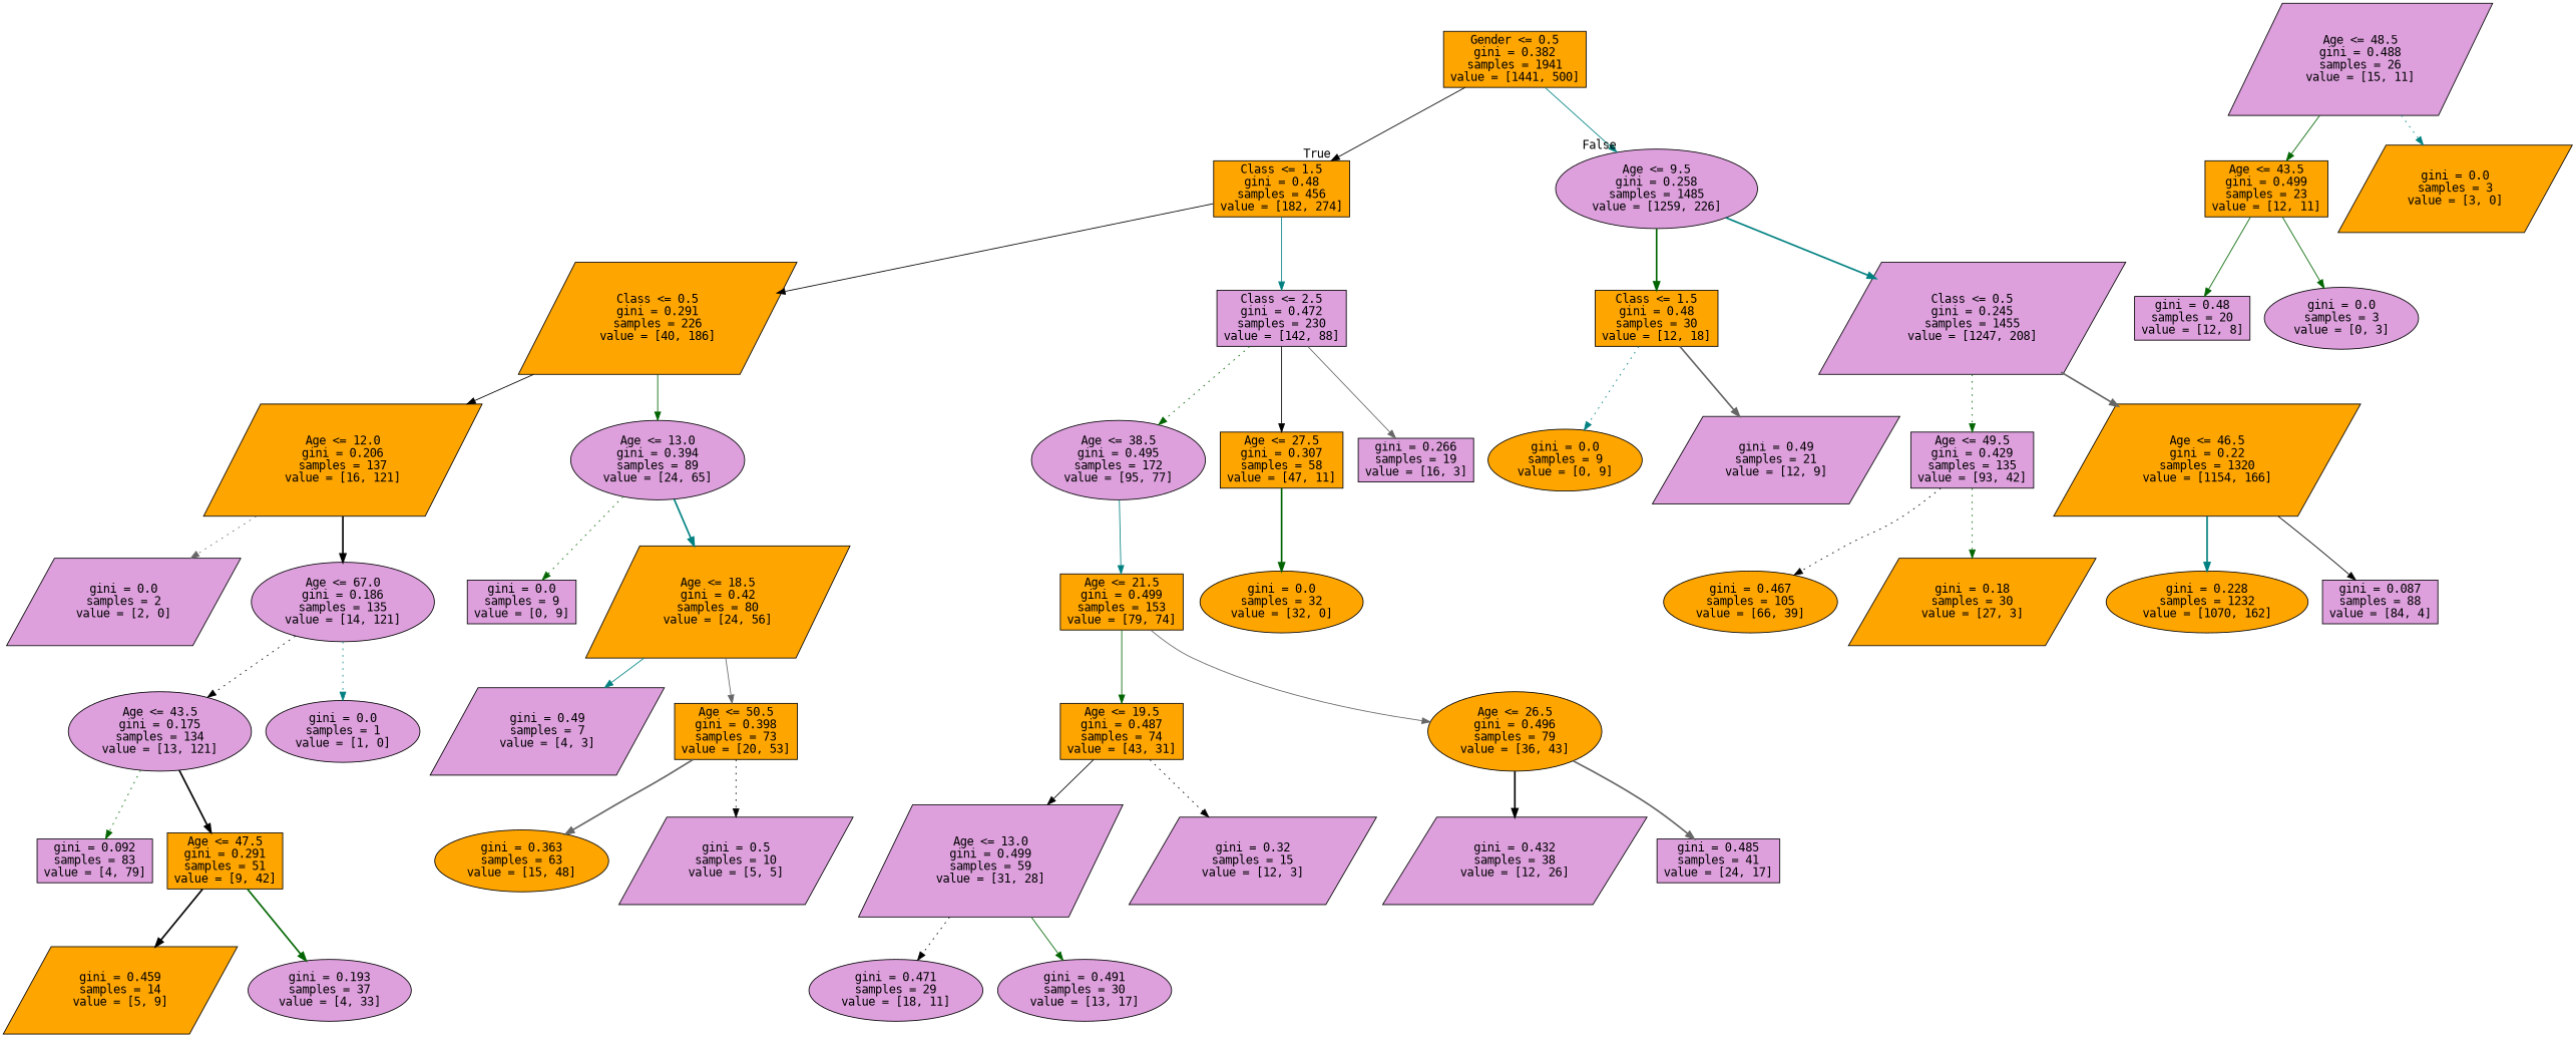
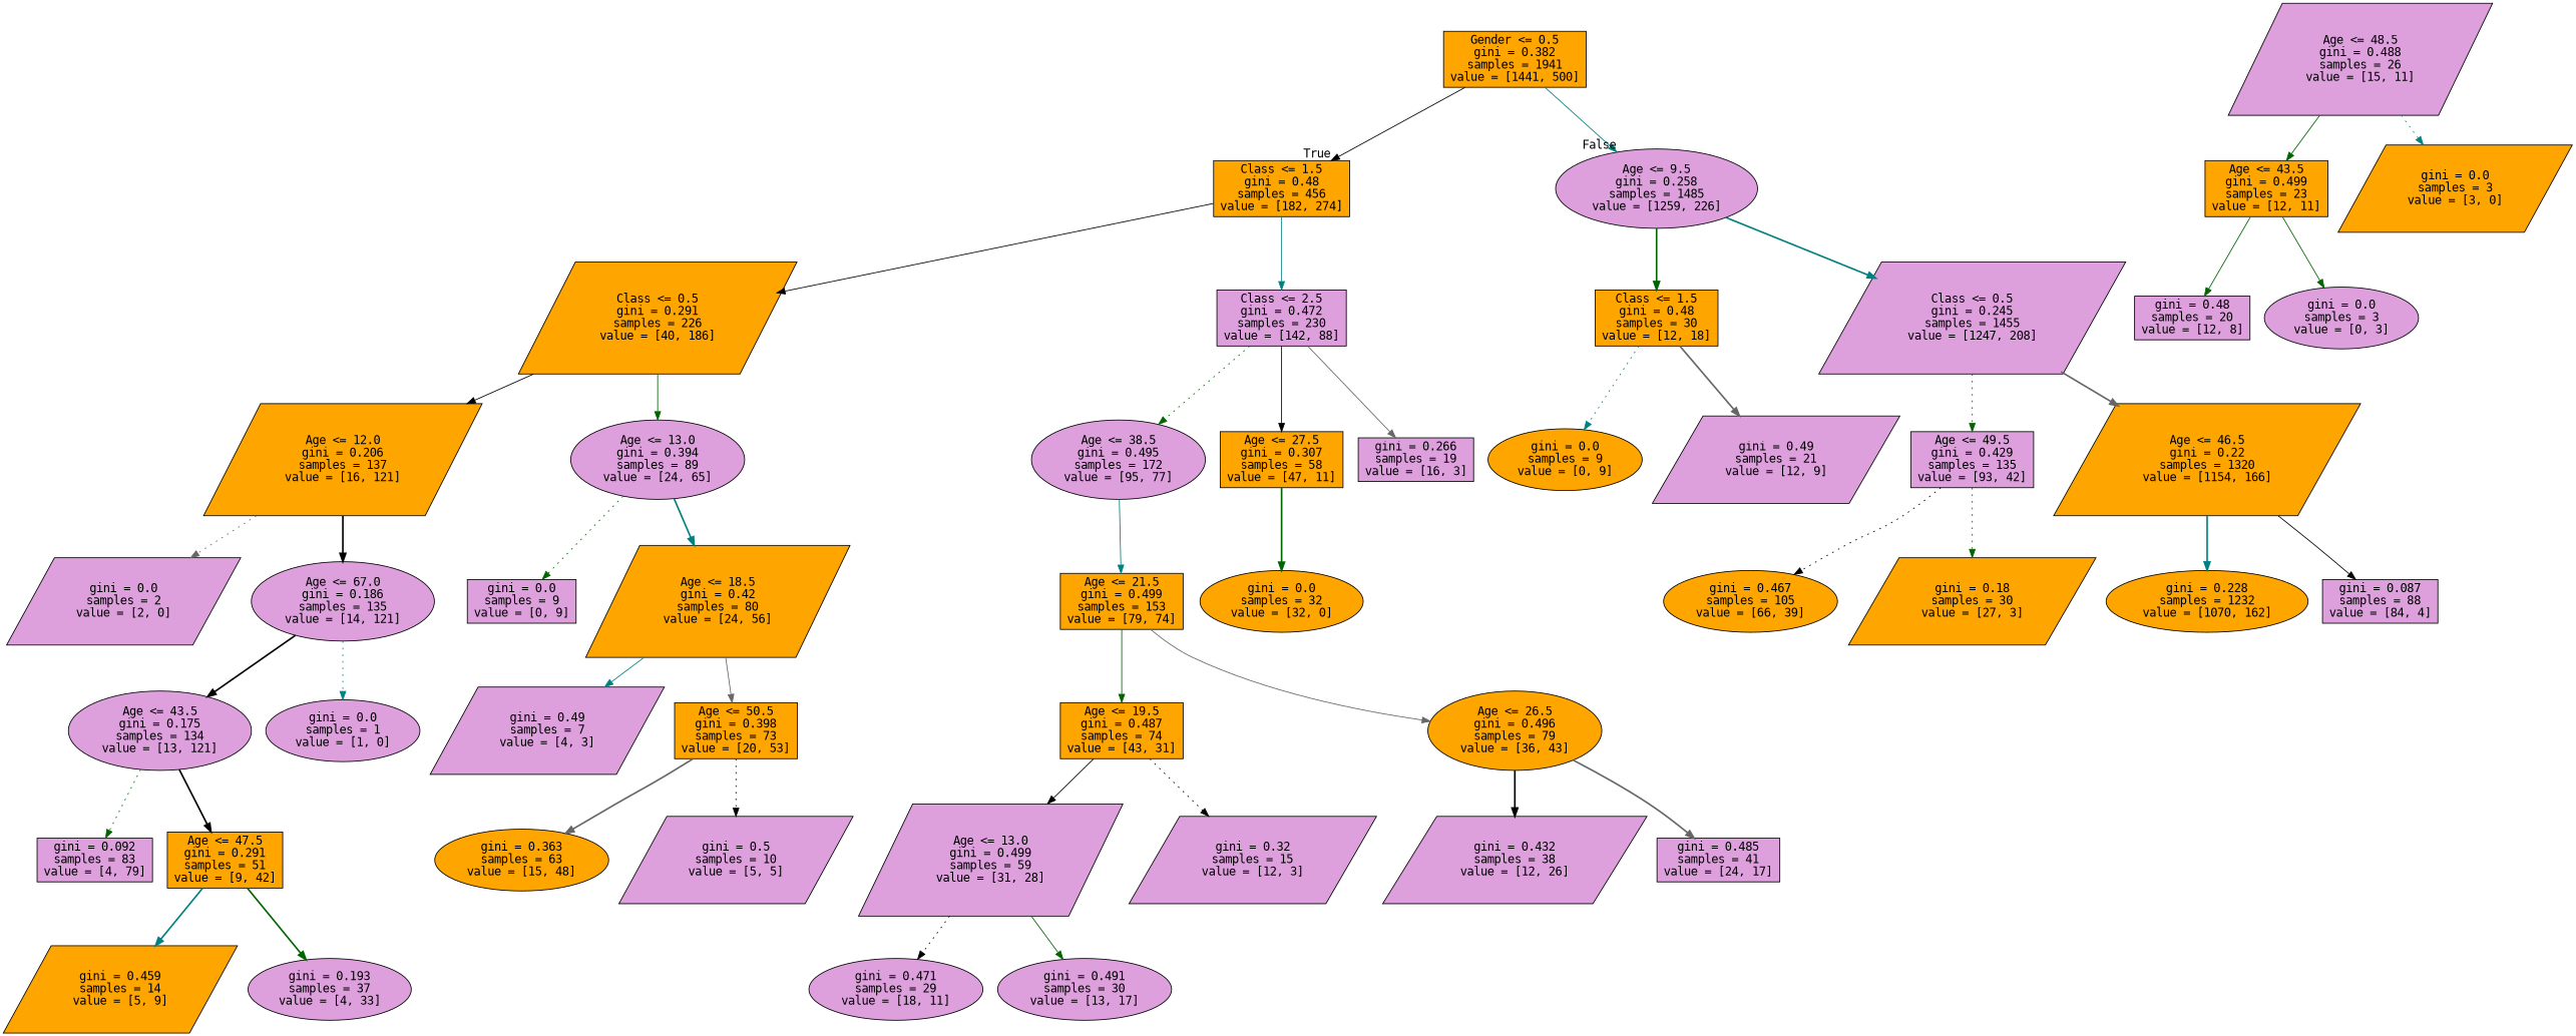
  digraph {
    fontname="DejaVu Sans Mono"
    node [fillcolor=plum fontname="DejaVu Sans Mono" shape=box style=filled]
    edge [color=black fontname="DejaVu Sans Mono" style=solid]
    n1 [fillcolor=orange label="Gender <= 0.5\ngini = 0.382\nsamples = 1941\nvalue = [1441, 500]"]
    n2 [fillcolor=orange label="Class <= 1.5\ngini = 0.48\nsamples = 456\nvalue = [182, 274]"]
    n3 [label="Age <= 9.5\ngini = 0.258\nsamples = 1485\nvalue = [1259, 226]" shape=ellipse]
    n4 [fillcolor=orange label="Class <= 0.5\ngini = 0.291\nsamples = 226\nvalue = [40, 186]" shape=parallelogram]
    n5 [label="Class <= 2.5\ngini = 0.472\nsamples = 230\nvalue = [142, 88]"]
    n6 [fillcolor=orange label="Class <= 1.5\ngini = 0.48\nsamples = 30\nvalue = [12, 18]"]
    n7 [label="Class <= 0.5\ngini = 0.245\nsamples = 1455\nvalue = [1247, 208]" shape=parallelogram]
    n8 [fillcolor=orange label="Age <= 12.0\ngini = 0.206\nsamples = 137\nvalue = [16, 121]" shape=parallelogram]
    n9 [label="Age <= 13.0\ngini = 0.394\nsamples = 89\nvalue = [24, 65]" shape=ellipse]
    n10 [label="Age <= 38.5\ngini = 0.495\nsamples = 172\nvalue = [95, 77]" shape=ellipse]
    n11 [fillcolor=orange label="Age <= 27.5\ngini = 0.307\nsamples = 58\nvalue = [47, 11]"]
    n12 [label="gini = 0.266\nsamples = 19\nvalue = [16, 3]"]
    n13 [label="gini = 0.0\nsamples = 2\nvalue = [2, 0]" shape=parallelogram]
    n14 [label="Age <= 67.0\ngini = 0.186\nsamples = 135\nvalue = [14, 121]" shape=ellipse]
    n15 [label="gini = 0.0\nsamples = 9\nvalue = [0, 9]"]
    n16 [fillcolor=orange label="Age <= 18.5\ngini = 0.42\nsamples = 80\nvalue = [24, 56]" shape=parallelogram]
    n17 [label="Age <= 43.5\ngini = 0.175\nsamples = 134\nvalue = [13, 121]" shape=ellipse]
    n18 [label="gini = 0.0\nsamples = 1\nvalue = [1, 0]" shape=ellipse]
    n19 [label="gini = 0.092\nsamples = 83\nvalue = [4, 79]"]
    n20 [fillcolor=orange label="Age <= 47.5\ngini = 0.291\nsamples = 51\nvalue = [9, 42]"]
    n21 [fillcolor=orange label="gini = 0.459\nsamples = 14\nvalue = [5, 9]" shape=parallelogram]
    n22 [label="gini = 0.193\nsamples = 37\nvalue = [4, 33]" shape=ellipse]
    n23 [label="gini = 0.49\nsamples = 7\nvalue = [4, 3]" shape=parallelogram]
    n24 [fillcolor=orange label="Age <= 50.5\ngini = 0.398\nsamples = 73\nvalue = [20, 53]"]
    n25 [fillcolor=orange label="gini = 0.363\nsamples = 63\nvalue = [15, 48]" shape=ellipse]
    n26 [label="gini = 0.5\nsamples = 10\nvalue = [5, 5]" shape=parallelogram]
    n27 [fillcolor=orange label="Age <= 21.5\ngini = 0.499\nsamples = 153\nvalue = [79, 74]"]
    n28 [fillcolor=orange label="gini = 0.0\nsamples = 32\nvalue = [32, 0]" shape=ellipse]
    n29 [fillcolor=orange label="Age <= 19.5\ngini = 0.487\nsamples = 74\nvalue = [43, 31]"]
    n30 [fillcolor=orange label="Age <= 26.5\ngini = 0.496\nsamples = 79\nvalue = [36, 43]" shape=ellipse]
    n31 [label="Age <= 13.0\ngini = 0.499\nsamples = 59\nvalue = [31, 28]" shape=parallelogram]
    n32 [label="gini = 0.32\nsamples = 15\nvalue = [12, 3]" shape=parallelogram]
    n33 [label="gini = 0.432\nsamples = 38\nvalue = [12, 26]" shape=parallelogram]
    n34 [label="gini = 0.485\nsamples = 41\nvalue = [24, 17]"]
    n35 [label="gini = 0.471\nsamples = 29\nvalue = [18, 11]" shape=ellipse]
    n36 [label="gini = 0.491\nsamples = 30\nvalue = [13, 17]" shape=ellipse]
    n37 [label="Age <= 48.5\ngini = 0.488\nsamples = 26\nvalue = [15, 11]" shape=parallelogram]
    n38 [fillcolor=orange label="Age <= 43.5\ngini = 0.499\nsamples = 23\nvalue = [12, 11]"]
    n39 [fillcolor=orange label="gini = 0.0\nsamples = 3\nvalue = [3, 0]" shape=parallelogram]
    n40 [label="gini = 0.48\nsamples = 20\nvalue = [12, 8]"]
    n41 [label="gini = 0.0\nsamples = 3\nvalue = [0, 3]" shape=ellipse]
    n42 [fillcolor=orange label="gini = 0.0\nsamples = 9\nvalue = [0, 9]" shape=ellipse]
    n43 [label="gini = 0.49\nsamples = 21\nvalue = [12, 9]" shape=parallelogram]
    n44 [label="Age <= 49.5\ngini = 0.429\nsamples = 135\nvalue = [93, 42]"]
    n45 [fillcolor=orange label="Age <= 46.5\ngini = 0.22\nsamples = 1320\nvalue = [1154, 166]" shape=parallelogram]
    n46 [fillcolor=orange label="gini = 0.467\nsamples = 105\nvalue = [66, 39]" shape=ellipse]
    n47 [fillcolor=orange label="gini = 0.18\nsamples = 30\nvalue = [27, 3]" shape=parallelogram]
    n48 [fillcolor=orange label="gini = 0.228\nsamples = 1232\nvalue = [1070, 162]" shape=ellipse]
    n49 [label="gini = 0.087\nsamples = 88\nvalue = [84, 4]"]
    n1 -> n2 [headlabel=True labelangle=45 labeldistance=2.5]
    n1 -> n3 [color=teal headlabel=False labelangle=-45 labeldistance=2.5]
    n2 -> n4
    n2 -> n5 [color=teal]
    n3 -> n6 [color=darkgreen style=bold]
    n3 -> n7 [color=teal style=bold]
    n4 -> n8
    n4 -> n9 [color=darkgreen]
    n5 -> n10 [color=darkgreen style=dotted]
    n5 -> n11
    n5 -> n12 [color=gray40]
    n6 -> n42 [color=teal style=dotted]
    n6 -> n43 [color=gray40 style=bold]
    n7 -> n44 [color=darkgreen style=dotted]
    n7 -> n45 [color=gray40 style=bold]
    n8 -> n13 [color=gray40 style=dotted]
    n8 -> n14 [style=bold]
    n9 -> n15 [color=darkgreen style=dotted]
    n9 -> n16 [color=teal style=bold]
    n10 -> n27 [color=teal]
    n11 -> n28 [color=darkgreen style=bold]
-   n14 -> n17 [style=dotted]
+   n14 -> n17 [style=bold]
    n14 -> n18 [color=teal style=dotted]
    n16 -> n23 [color=teal]
    n16 -> n24 [color=gray40]
    n17 -> n19 [color=darkgreen style=dotted]
    n17 -> n20 [style=bold]
-   n20 -> n21 [style=bold]
+   n20 -> n21 [color=teal style=bold]
    n20 -> n22 [color=darkgreen style=bold]
    n24 -> n25 [color=gray40 style=bold]
    n24 -> n26 [style=dotted]
    n27 -> n29 [color=darkgreen]
    n27 -> n30 [color=gray40]
    n29 -> n31
    n29 -> n32 [style=dotted]
    n30 -> n33 [style=bold]
    n30 -> n34 [color=gray40 style=bold]
    n31 -> n35 [style=dotted]
    n31 -> n36 [color=darkgreen]
    n37 -> n38 [color=darkgreen]
    n37 -> n39 [color=teal style=dotted]
    n38 -> n40 [color=darkgreen]
    n38 -> n41 [color=darkgreen]
    n44 -> n46 [style=dotted]
    n44 -> n47 [color=darkgreen style=dotted]
    n45 -> n48 [color=teal style=bold]
    n45 -> n49
  }
